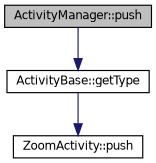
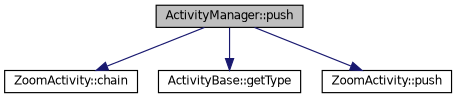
  digraph {
    rankdir=TB
    node [color=black fillcolor=white fontname=Helvetica fontsize=10 shape=record style=filled]
    edge [color=midnightblue fontname=Helvetica fontsize=10 labelfontname=Helvetica labelfontsize=10 style=solid]
    n1 [fillcolor=grey75 fontcolor=black height=0.2 label="ActivityManager::push" width=0.4]
+   n2 [height=0.2 label="ZoomActivity::chain" width=0.4]
    n3 [height=0.2 label="ActivityBase::getType" width=0.4]
    n4 [height=0.2 label="ZoomActivity::push" width=0.4]
+   n1 -> n2
    n1 -> n3
-   n3 -> n4
+   n1 -> n4
  }
